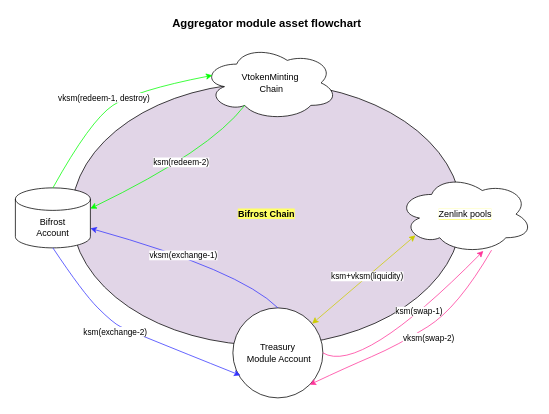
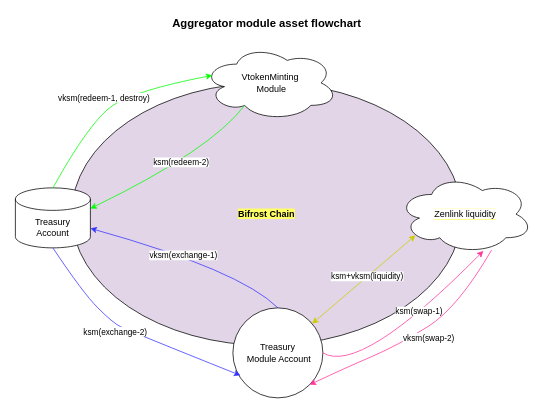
  <mxCell id="0" />
  <mxCell id="1" parent="0" />
  <mxCell id="2" value="&lt;b style=&quot;background-color: rgb(255 , 255 , 102)&quot;&gt;Bifrost Chain&lt;/b&gt;" style="ellipse;whiteSpace=wrap;html=1;fillColor=#e1d5e7;" vertex="1" parent="1"><mxGeometry x="95" y="110" width="520" height="350" as="geometry" /></mxCell>
- <mxCell id="3" value="&lt;span style=&quot;background-color: rgb(255 , 255 , 255)&quot;&gt;Zenlink pools&lt;/span&gt;" style="ellipse;shape=cloud;whiteSpace=wrap;html=1;labelBackgroundColor=#FFFF66;" vertex="1" parent="1"><mxGeometry x="530" y="232.5" width="180" height="105" as="geometry" /></mxCell>
+ <mxCell id="3" value="&lt;span style=&quot;background-color: rgb(255 , 255 , 255)&quot;&gt;Zenlink liquidity&lt;/span&gt;" style="ellipse;shape=cloud;whiteSpace=wrap;html=1;labelBackgroundColor=#FFFF66;" vertex="1" parent="1"><mxGeometry x="530" y="232.5" width="180" height="105" as="geometry" /></mxCell>
  <mxCell id="4" value="Treasury&lt;br&gt;&amp;nbsp;Module Account" style="ellipse;whiteSpace=wrap;html=1;aspect=fixed;labelBackgroundColor=#FFFFFF;" vertex="1" parent="1"><mxGeometry x="310" y="410" width="120" height="120" as="geometry" /></mxCell>
- <mxCell id="5" value="Bifrost&lt;br&gt;Account" style="shape=cylinder3;whiteSpace=wrap;html=1;boundedLbl=1;backgroundOutline=1;size=15;labelBackgroundColor=#FFFFFF;" vertex="1" parent="1"><mxGeometry x="20" y="250" width="100" height="80" as="geometry" /></mxCell>
- <mxCell id="6" value="VtokenMinting&lt;br&gt;&amp;nbsp;Chain" style="ellipse;shape=cloud;whiteSpace=wrap;html=1;labelBackgroundColor=#FFFFFF;" vertex="1" parent="1"><mxGeometry x="270" y="60" width="180" height="100" as="geometry" /></mxCell>
+ <mxCell id="5" value="Treasury&lt;br&gt;Account" style="shape=cylinder3;whiteSpace=wrap;html=1;boundedLbl=1;backgroundOutline=1;size=15;labelBackgroundColor=#FFFFFF;" vertex="1" parent="1"><mxGeometry x="20" y="250" width="100" height="80" as="geometry" /></mxCell>
+ <mxCell id="6" value="VtokenMinting&lt;br&gt;&amp;nbsp;Module" style="ellipse;shape=cloud;whiteSpace=wrap;html=1;labelBackgroundColor=#FFFFFF;" vertex="1" parent="1"><mxGeometry x="270" y="60" width="180" height="100" as="geometry" /></mxCell>
  <mxCell id="7" value="" style="curved=1;endArrow=classic;html=1;rounded=0;exitX=1;exitY=0.5;exitDx=0;exitDy=0;entryX=0.633;entryY=0.967;entryDx=0;entryDy=0;entryPerimeter=0;strokeColor=#FF3399;" edge="1" parent="1" source="4" target="3"><mxGeometry width="50" height="50" relative="1" as="geometry"><mxPoint x="480" y="550" as="sourcePoint" /><mxPoint x="530" y="500" as="targetPoint" /><Array as="points"><mxPoint x="480" y="500" /></Array></mxGeometry></mxCell>
  <mxCell id="8" value="ksm(swap-1)" style="edgeLabel;html=1;align=center;verticalAlign=middle;resizable=0;points=[];" vertex="1" connectable="0" parent="7"><mxGeometry x="0.195" y="5" relative="1" as="geometry"><mxPoint as="offset" /></mxGeometry></mxCell>
  <mxCell id="9" value="" style="curved=1;endArrow=classic;html=1;rounded=0;exitX=0.694;exitY=0.957;exitDx=0;exitDy=0;exitPerimeter=0;entryX=1;entryY=1;entryDx=0;entryDy=0;strokeColor=#FF3399;" edge="1" parent="1" source="3" target="4"><mxGeometry width="50" height="50" relative="1" as="geometry"><mxPoint x="640" y="470" as="sourcePoint" /><mxPoint x="690" y="420" as="targetPoint" /><Array as="points"><mxPoint x="610" y="410" /><mxPoint x="530" y="460" /><mxPoint x="460" y="490" /></Array></mxGeometry></mxCell>
  <mxCell id="10" value="vksm(swap-2)" style="edgeLabel;html=1;align=center;verticalAlign=middle;resizable=0;points=[];" vertex="1" connectable="0" parent="9"><mxGeometry x="-0.238" y="-1" relative="1" as="geometry"><mxPoint x="-14" y="25" as="offset" /></mxGeometry></mxCell>
  <mxCell id="11" value="`" style="curved=1;endArrow=classic;html=1;rounded=0;exitX=0.5;exitY=1;exitDx=0;exitDy=0;exitPerimeter=0;strokeColor=#3333FF;" edge="1" parent="1" source="5"><mxGeometry width="50" height="50" relative="1" as="geometry"><mxPoint x="20" y="470" as="sourcePoint" /><mxPoint x="320" y="500" as="targetPoint" /><Array as="points"><mxPoint x="110" y="390" /><mxPoint x="150" y="430" /><mxPoint x="170" y="440" /></Array></mxGeometry></mxCell>
  <mxCell id="12" value="ksm(exchange-2)" style="edgeLabel;html=1;align=center;verticalAlign=middle;resizable=0;points=[];" vertex="1" connectable="0" parent="11"><mxGeometry x="-0.142" y="-2" relative="1" as="geometry"><mxPoint x="-1" y="7" as="offset" /></mxGeometry></mxCell>
  <mxCell id="13" value="" style="curved=1;endArrow=classic;html=1;rounded=0;exitX=0.5;exitY=0;exitDx=0;exitDy=0;exitPerimeter=0;entryX=0.07;entryY=0.4;entryDx=0;entryDy=0;entryPerimeter=0;strokeColor=#00FF00;" edge="1" parent="1" source="5" target="6"><mxGeometry width="50" height="50" relative="1" as="geometry"><mxPoint x="30" y="250" as="sourcePoint" /><mxPoint x="80" y="200" as="targetPoint" /><Array as="points"><mxPoint x="120" y="160" /><mxPoint x="180" y="120" /></Array></mxGeometry></mxCell>
  <mxCell id="14" value="vksm(redeem-1, destroy)" style="edgeLabel;html=1;align=center;verticalAlign=middle;resizable=0;points=[];" vertex="1" connectable="0" parent="13"><mxGeometry x="-0.105" y="1" relative="1" as="geometry"><mxPoint y="-17" as="offset" /></mxGeometry></mxCell>
  <mxCell id="15" value="" style="curved=1;endArrow=classic;html=1;rounded=0;exitX=0.31;exitY=0.8;exitDx=0;exitDy=0;exitPerimeter=0;entryX=1;entryY=0;entryDx=0;entryDy=27.5;entryPerimeter=0;strokeColor=#00FF00;" edge="1" parent="1" source="6" target="5"><mxGeometry width="50" height="50" relative="1" as="geometry"><mxPoint x="230" y="240" as="sourcePoint" /><mxPoint x="280" y="190" as="targetPoint" /><Array as="points"><mxPoint x="280" y="200" /></Array></mxGeometry></mxCell>
  <mxCell id="16" value="ksm(redeem-2)" style="edgeLabel;html=1;align=center;verticalAlign=middle;resizable=0;points=[];" vertex="1" connectable="0" parent="15"><mxGeometry x="-0.075" y="-4" relative="1" as="geometry"><mxPoint y="1" as="offset" /></mxGeometry></mxCell>
  <mxCell id="17" value="" style="curved=1;endArrow=classic;html=1;rounded=0;exitX=0.5;exitY=0;exitDx=0;exitDy=0;strokeColor=#3333FF;" edge="1" parent="1" source="4" target="5"><mxGeometry width="50" height="50" relative="1" as="geometry"><mxPoint x="320" y="410" as="sourcePoint" /><mxPoint x="370" y="360" as="targetPoint" /><Array as="points"><mxPoint x="370" y="410" /><mxPoint x="320" y="360" /></Array></mxGeometry></mxCell>
  <mxCell id="18" value="vksm(exchange-1)" style="edgeLabel;html=1;align=center;verticalAlign=middle;resizable=0;points=[];" vertex="1" connectable="0" parent="17"><mxGeometry x="0.079" y="2" relative="1" as="geometry"><mxPoint y="-1" as="offset" /></mxGeometry></mxCell>
  <mxCell id="19" value="" style="endArrow=classic;startArrow=classic;html=1;rounded=0;entryX=0.13;entryY=0.77;entryDx=0;entryDy=0;entryPerimeter=0;strokeColor=#CCCC00;" edge="1" parent="1" source="4" target="3"><mxGeometry width="50" height="50" relative="1" as="geometry"><mxPoint x="420" y="400" as="sourcePoint" /><mxPoint x="470" y="350" as="targetPoint" /></mxGeometry></mxCell>
  <mxCell id="20" value="ksm+vksm(liquidity)" style="edgeLabel;html=1;align=center;verticalAlign=middle;resizable=0;points=[];" vertex="1" connectable="0" parent="19"><mxGeometry x="0.075" y="1" relative="1" as="geometry"><mxPoint as="offset" /></mxGeometry></mxCell>
  <mxCell id="21" value="Aggregator module asset flowchart" style="text;html=1;align=center;verticalAlign=middle;resizable=0;points=[];autosize=1;strokeColor=none;fillColor=none;fontStyle=1;fontSize=15;" vertex="1" parent="1"><mxGeometry x="220" y="20" width="270" height="20" as="geometry" /></mxCell>
